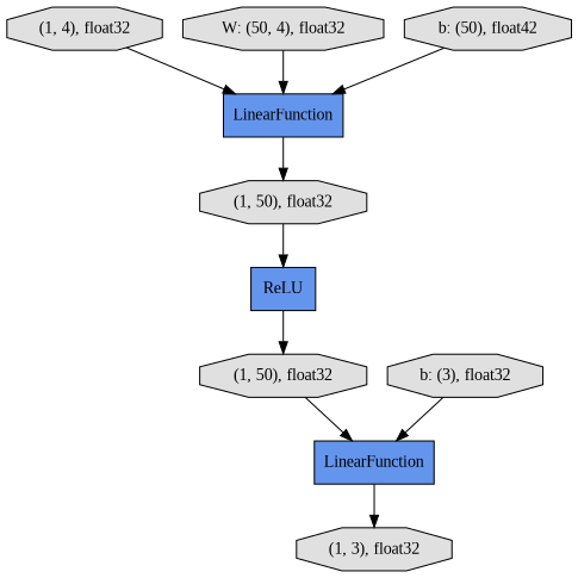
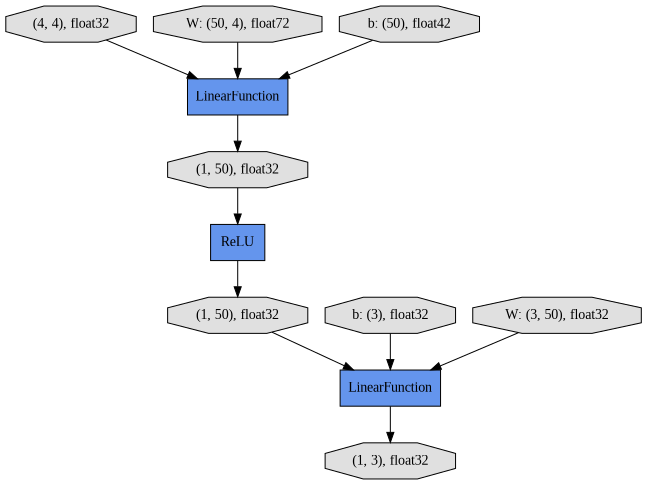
  digraph {
    fontname="Liberation Serif"
    rankdir=TB
    node [fillcolor="#E0E0E0" fontname="Liberation Serif" shape=octagon style=filled]
    edge [fontname="Liberation Serif"]
    n1 [fillcolor="#6495ED" label=LinearFunction shape=record]
    n2 [label="(1, 3), float32"]
    n3 [label="(1, 50), float32"]
    n4 [label="b: (3), float32"]
-   n6 [label="(1, 4), float32"]
+   n5 [label="W: (3, 50), float32"]
+   n6 [label="(4, 4), float32"]
    n7 [fillcolor="#6495ED" label=LinearFunction shape=record]
    n8 [label="(1, 50), float32"]
    n9 [fillcolor="#6495ED" label=ReLU shape=record]
-   n10 [label="W: (50, 4), float32"]
+   n10 [label="W: (50, 4), float72"]
    n11 [label="b: (50), float42"]
    n1 -> n2
    n3 -> n1
    n4 -> n1
+   n5 -> n1
    n6 -> n7
    n7 -> n8
    n8 -> n9
    n9 -> n3
    n10 -> n7
    n11 -> n7
  }
